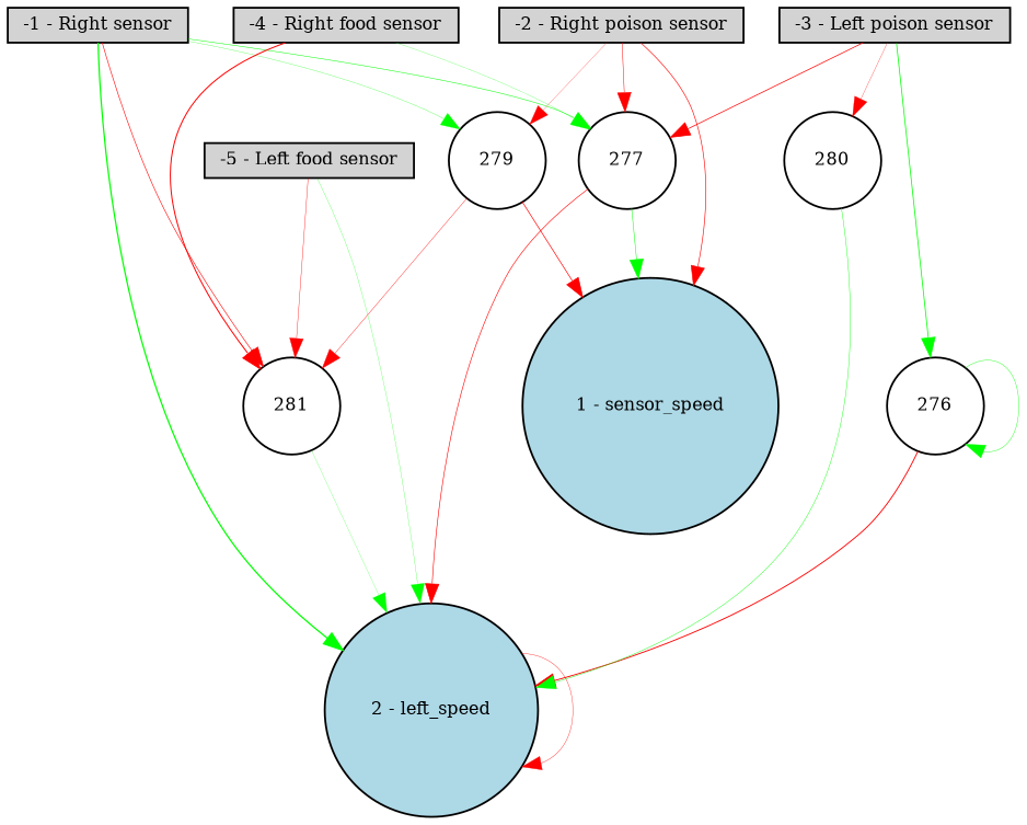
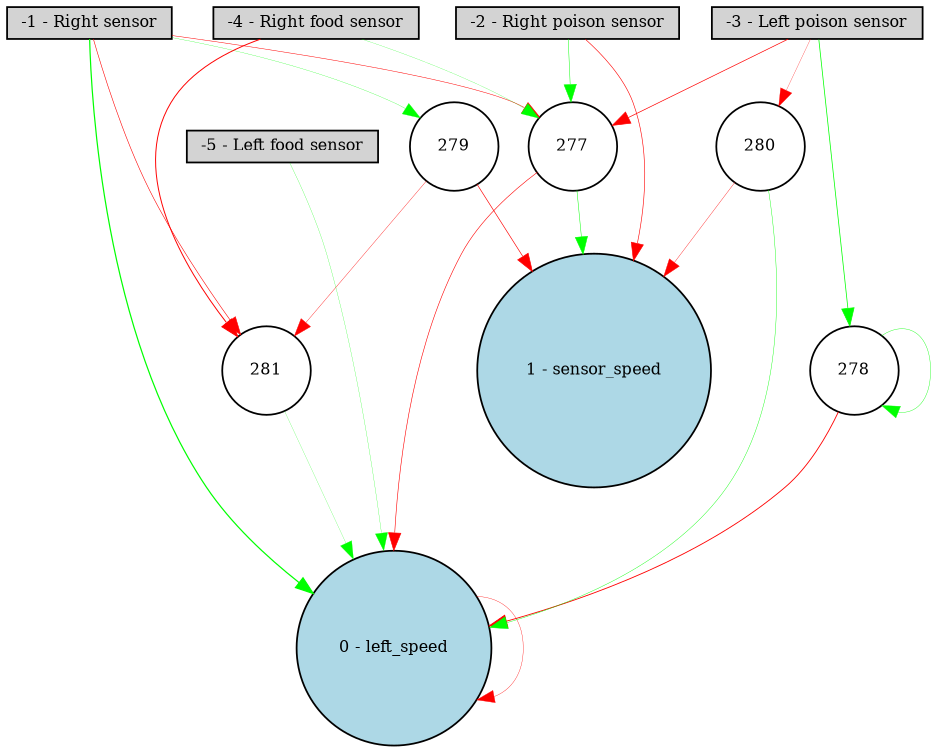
  digraph {
    node [fillcolor=lightgray fontsize=9 shape=circle style=filled]
    edge [color=red style=solid]
    n1 [height=0.2 label="-1 - Right sensor" shape=box width=0.2]
-   "0 - left_speed" [fillcolor=lightblue height=0.2 width=0.2 label="2 - left_speed"]
+   "0 - left_speed" [fillcolor=lightblue height=0.2 width=0.2]
    277 [fillcolor=white height=0.2 width=0.2]
    279 [fillcolor=white height=0.2 width=0.2]
    281 [fillcolor=white height=0.2 width=0.2]
    n6 [fillcolor=lightblue height=0.2 label="1 - sensor_speed" width=0.2]
    "-2 - Right poison sensor" [height=0.2 shape=box width=0.2]
    "-3 - Left poison sensor" [height=0.2 shape=box width=0.2]
-   278 [fillcolor=white height=0.2 width=0.2 label=276]
+   278 [fillcolor=white height=0.2 width=0.2]
    280 [fillcolor=white height=0.2 width=0.2]
    "-4 - Right food sensor" [height=0.2 shape=box width=0.2]
    "-5 - Left food sensor" [height=0.2 shape=box width=0.2]
    n1 -> "0 - left_speed" [color=green penwidth=0.6865234183416399]
-   n1 -> 277 [color=green penwidth=0.2727771901450188]
+   n1 -> 277 [penwidth=0.2727771901450188]
    n1 -> 279 [color=green penwidth=0.14484611038177084]
    n1 -> 281 [penwidth=0.32388689092062206]
    "0 - left_speed" -> "0 - left_speed" [penwidth=0.19434526379484168]
    277 -> "0 - left_speed" [penwidth=0.3319912331407465]
    277 -> n6 [color=green penwidth=0.26989109792230853]
    279 -> 281 [penwidth=0.2035029941843585]
    279 -> n6 [penwidth=0.3678997699661156]
    281 -> "0 - left_speed" [color=green penwidth=0.11171527499896858]
-   "-2 - Right poison sensor" -> 277 [penwidth=0.2641970240287964]
-   "-2 - Right poison sensor" -> 279 [penwidth=0.12068483183432077]
+   "-2 - Right poison sensor" -> 277 [color=green penwidth=0.2641970240287964]
    "-2 - Right poison sensor" -> n6 [penwidth=0.3398122191090882]
    "-3 - Left poison sensor" -> 277 [penwidth=0.38734644414567954]
    "-3 - Left poison sensor" -> 278 [color=green penwidth=0.42226745537122934]
    "-3 - Left poison sensor" -> 280 [penwidth=0.15050910465964573]
    278 -> "0 - left_speed" [penwidth=0.49729313442868106]
    278 -> 278 [color=green penwidth=0.21465984527674764]
    280 -> "0 - left_speed" [color=green penwidth=0.22813121824751098]
+   280 -> n6 [penwidth=0.20138993824090737]
    "-4 - Right food sensor" -> 277 [color=green penwidth=0.12305067183676477]
    "-4 - Right food sensor" -> 281 [penwidth=0.5515305852962336]
    "-5 - Left food sensor" -> "0 - left_speed" [color=green penwidth=0.1369993524301366]
-   "-5 - Left food sensor" -> 281 [penwidth=0.2139536877965335]
  }
